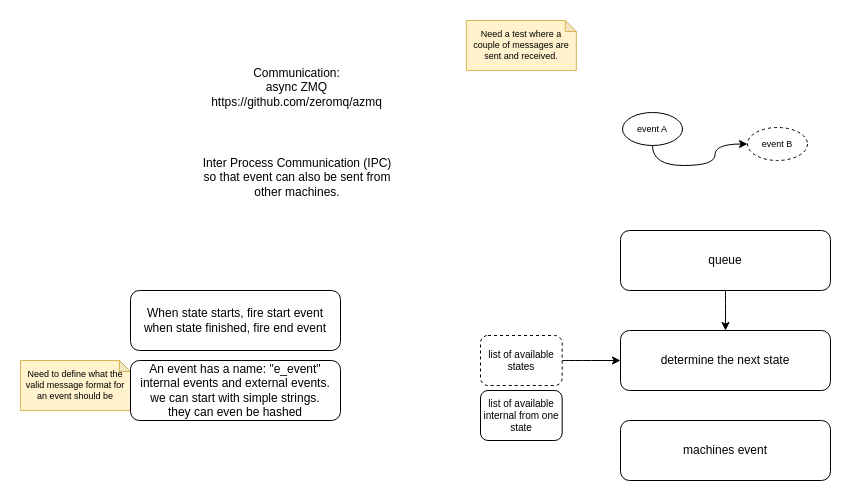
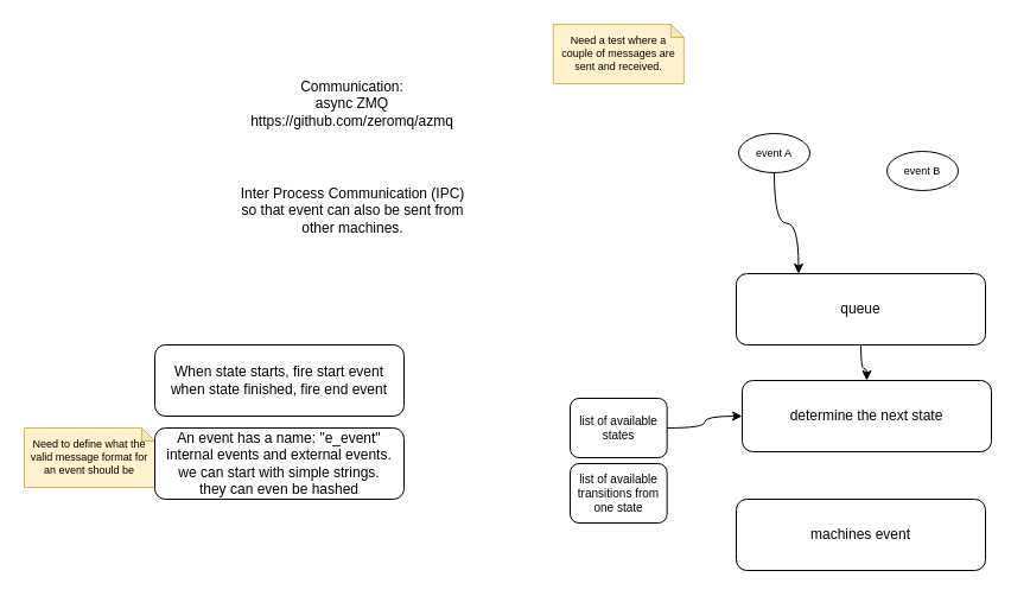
  <mxCell id="0" />
  <mxCell id="1" parent="0" />
  <mxCell id="2" value="Inter Process Communication (IPC)&lt;br&gt;so that event can also be sent from other machines." style="text;html=1;strokeColor=none;fillColor=none;align=center;verticalAlign=middle;whiteSpace=wrap;rounded=0;" vertex="1" parent="1"><mxGeometry x="191.67" y="127" width="210" height="100" as="geometry" /></mxCell>
  <mxCell id="3" value="Communication:&lt;br&gt;async ZMQ&lt;br&gt;https://github.com/zeromq/azmq" style="text;html=1;strokeColor=none;fillColor=none;align=center;verticalAlign=middle;whiteSpace=wrap;rounded=0;" vertex="1" parent="1"><mxGeometry x="170" y="47" width="253.33" height="80" as="geometry" /></mxCell>
  <mxCell id="4" style="edgeStyle=orthogonalEdgeStyle;curved=1;rounded=0;orthogonalLoop=1;jettySize=auto;html=1;fontSize=9;" edge="1" parent="1" source="5" target="8"><mxGeometry relative="1" as="geometry" /></mxCell>
  <mxCell id="5" value="queue" style="rounded=1;whiteSpace=wrap;html=1;" vertex="1" parent="1"><mxGeometry x="620" y="230" width="210" height="60" as="geometry" /></mxCell>
- <mxCell id="6" style="edgeStyle=orthogonalEdgeStyle;rounded=0;orthogonalLoop=1;jettySize=auto;html=1;exitX=0.5;exitY=1;exitDx=0;exitDy=0;fontSize=9;curved=1;" edge="1" parent="1" source="7" target="12"><mxGeometry relative="1" as="geometry" /></mxCell>
+ <mxCell id="6" style="edgeStyle=orthogonalEdgeStyle;rounded=0;orthogonalLoop=1;jettySize=auto;html=1;exitX=0.5;exitY=1;exitDx=0;exitDy=0;entryX=0.25;entryY=0;entryDx=0;entryDy=0;fontSize=9;curved=1;" edge="1" parent="1" source="7" target="5"><mxGeometry relative="1" as="geometry" /></mxCell>
  <mxCell id="7" value="event A" style="ellipse;whiteSpace=wrap;html=1;fontSize=9;" vertex="1" parent="1"><mxGeometry x="622" y="112" width="60" height="33" as="geometry" /></mxCell>
- <mxCell id="8" value="determine the next state" style="rounded=1;whiteSpace=wrap;html=1;" vertex="1" parent="1"><mxGeometry x="620" y="330" width="210" height="60" as="geometry" /></mxCell>
+ <mxCell id="8" value="determine the next state" style="rounded=1;whiteSpace=wrap;html=1;" vertex="1" parent="1"><mxGeometry x="625" y="320" width="210" height="60" as="geometry" /></mxCell>
  <mxCell id="9" value="machines event" style="rounded=1;whiteSpace=wrap;html=1;" vertex="1" parent="1"><mxGeometry x="620" y="420" width="210" height="60" as="geometry" /></mxCell>
  <mxCell id="10" style="edgeStyle=orthogonalEdgeStyle;curved=1;rounded=0;orthogonalLoop=1;jettySize=auto;html=1;fontSize=9;" edge="1" parent="1" source="11" target="8"><mxGeometry relative="1" as="geometry" /></mxCell>
- <mxCell id="11" value="list of available states" style="rounded=1;whiteSpace=wrap;html=1;fontSize=10;dashed=1;" vertex="1" parent="1"><mxGeometry x="480" y="335" width="81.67" height="50" as="geometry" /></mxCell>
- <mxCell id="12" value="event B" style="ellipse;whiteSpace=wrap;html=1;fontSize=9;dashed=1;" vertex="1" parent="1"><mxGeometry x="747" y="127" width="60" height="33" as="geometry" /></mxCell>
+ <mxCell id="11" value="list of available states" style="rounded=1;whiteSpace=wrap;html=1;fontSize=10;" vertex="1" parent="1"><mxGeometry x="480" y="335" width="81.67" height="50" as="geometry" /></mxCell>
+ <mxCell id="12" value="event B" style="ellipse;whiteSpace=wrap;html=1;fontSize=9;" vertex="1" parent="1"><mxGeometry x="747" y="127" width="60" height="33" as="geometry" /></mxCell>
  <mxCell id="13" value="When state starts, fire start event&lt;br&gt;when state finished, fire end event" style="rounded=1;whiteSpace=wrap;html=1;" vertex="1" parent="1"><mxGeometry x="130" y="290" width="210" height="60" as="geometry" /></mxCell>
- <mxCell id="14" value="list of available internal from one state" style="rounded=1;whiteSpace=wrap;html=1;fontSize=10;" vertex="1" parent="1"><mxGeometry x="480" y="390" width="81.67" height="50" as="geometry" /></mxCell>
+ <mxCell id="14" value="list of available transitions from one state" style="rounded=1;whiteSpace=wrap;html=1;fontSize=10;" vertex="1" parent="1"><mxGeometry x="480" y="390" width="81.67" height="50" as="geometry" /></mxCell>
  <mxCell id="15" value="Need a test where a couple of messages are sent and received." style="shape=note;whiteSpace=wrap;html=1;backgroundOutline=1;darkOpacity=0.05;fontSize=9;size=11;fillColor=#fff2cc;strokeColor=#d6b656;" vertex="1" parent="1"><mxGeometry x="465.83" y="20" width="110" height="50" as="geometry" /></mxCell>
  <mxCell id="16" value="Need to define what the valid message format for an event should be" style="shape=note;whiteSpace=wrap;html=1;backgroundOutline=1;darkOpacity=0.05;fontSize=9;size=11;fillColor=#fff2cc;strokeColor=#d6b656;" vertex="1" parent="1"><mxGeometry x="20" y="360" width="110" height="50" as="geometry" /></mxCell>
  <mxCell id="17" value="An event has a name: &quot;e_event&quot;&lt;br&gt;internal events and external events.&lt;br&gt;we can start with simple strings.&lt;br&gt;they can even be hashed" style="rounded=1;whiteSpace=wrap;html=1;" vertex="1" parent="1"><mxGeometry x="130" y="360" width="210" height="60" as="geometry" /></mxCell>
